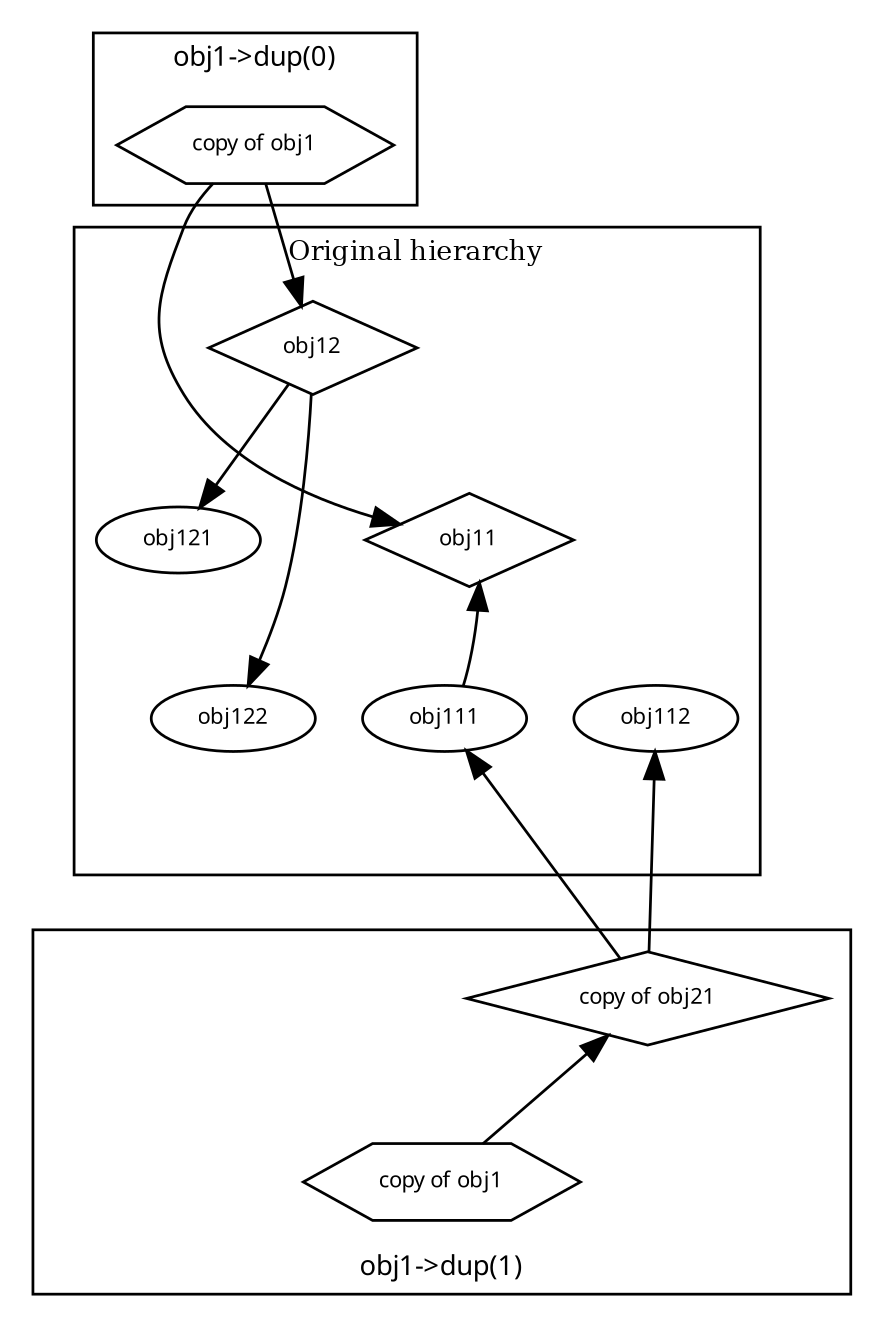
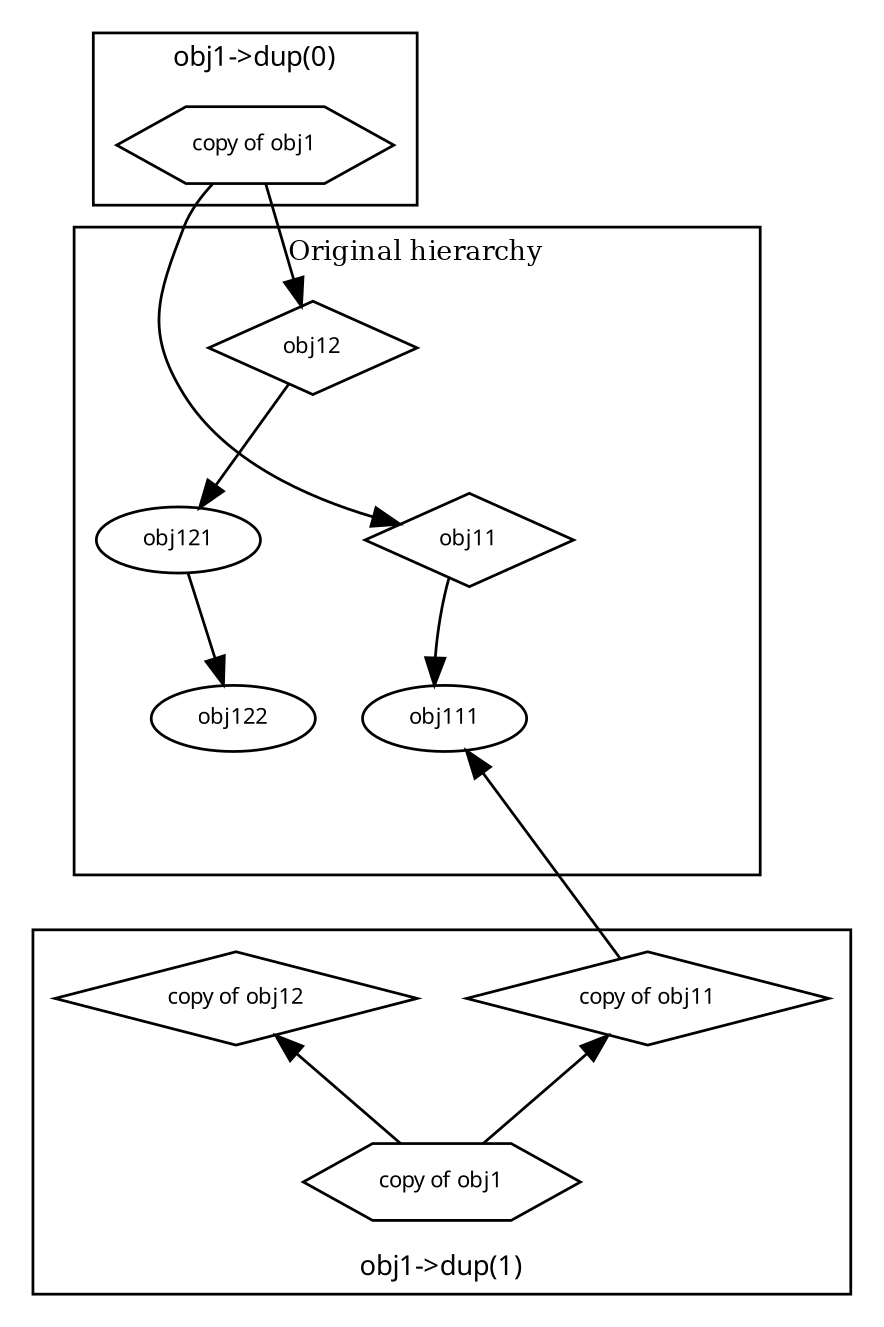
  digraph {
    fontsize=10
    node [fontname=TYPEWRITER fontsize=8]
    obj11 [height=0 shape=diamond width=0]
    obj12 [height=0 shape=diamond width=0]
    obj111 [height=0 width=0]
-   obj112 [height=0 width=0]
    obj121 [height=0 width=0]
    obj122 [height=0 width=0]
    invisible [fixedsize=true height=0 shape=circle style=invis width=0]
-   n8 [height=0 label="copy of obj21" shape=diamond width=0]
+   n8 [height=0 label="copy of obj11" shape=diamond width=0]
+   n9 [height=0 label="copy of obj12" shape=diamond width=0]
    n10 [height=0 label="copy of obj1" shape=hexagon width=0]
    n11 [height=0 label="copy of obj1" shape=hexagon width=0]
    subgraph cluster_1 {
      label="Original hierarchy"
      obj11
      obj12
      obj111
-     obj112
      obj121
      obj122
      invisible
    }
    subgraph cluster_2 {
      fontname=TYPEWRITER_BOLD
      label="obj1->dup(1)"
      labelloc=b
      n8
+     n9
      n10
    }
    subgraph cluster_3 {
      fontname=TYPEWRITER_BOLD
      label="obj1->dup(0)"
      n11
    }
-   obj111 -> obj11
+   obj11 -> obj111
    obj12 -> obj121
-   obj12 -> obj122
+   obj121 -> obj122
    obj111 -> invisible [style=invis]
    obj111 -> n8 [dir=back]
-   obj112 -> invisible [style=invis]
-   obj112 -> n8 [dir=back]
    obj121 -> invisible [style=invis]
    obj122 -> invisible [style=invis]
    invisible -> n8 [style=invis]
+   invisible -> n9 [style=invis]
    n8 -> n10 [dir=back]
+   n9 -> n10 [dir=back]
    n11 -> obj11
    n11 -> obj12
  }
